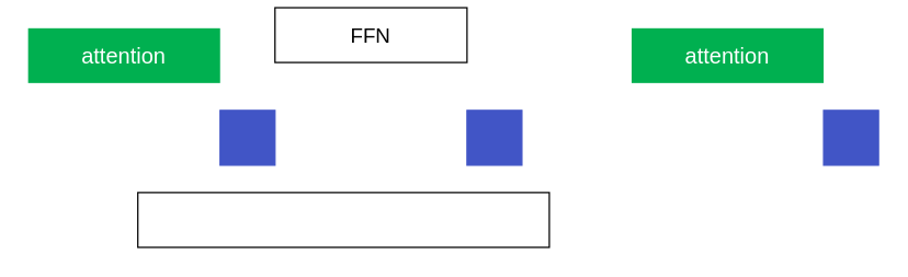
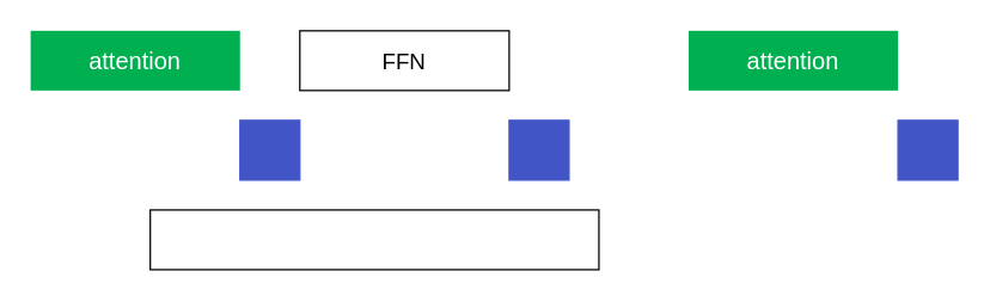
  <mxCell id="0" />
  <mxCell id="1" parent="0" />
  <mxCell id="2" value="attention" style="rounded=0;whiteSpace=wrap;html=1;strokeColor=none;fillColor=#00b050;fontSize=16;fontColor=#FFFFFF;" vertex="1" parent="1"><mxGeometry x="20" y="20" width="140" height="40" as="geometry" /></mxCell>
- <mxCell id="3" value="&lt;font style=&quot;font-size: 15px;&quot;&gt;FFN&lt;/font&gt;" style="rounded=0;whiteSpace=wrap;html=1;" vertex="1" parent="1"><mxGeometry x="200" y="5" width="140" height="40" as="geometry" /></mxCell>
+ <mxCell id="3" value="&lt;font style=&quot;font-size: 15px;&quot;&gt;FFN&lt;/font&gt;" style="rounded=0;whiteSpace=wrap;html=1;" vertex="1" parent="1"><mxGeometry x="200" y="20" width="140" height="40" as="geometry" /></mxCell>
  <mxCell id="4" value="" style="rounded=0;whiteSpace=wrap;html=1;fillColor=#4155c6;strokeColor=#4155c6;" vertex="1" parent="1"><mxGeometry x="160" y="80" width="40" height="40" as="geometry" /></mxCell>
  <mxCell id="5" value="" style="rounded=0;whiteSpace=wrap;html=1;" vertex="1" parent="1"><mxGeometry x="100" y="140" width="300" height="40" as="geometry" /></mxCell>
  <mxCell id="6" value="" style="rounded=0;whiteSpace=wrap;html=1;fillColor=#4155c6;strokeColor=#4155c6;" vertex="1" parent="1"><mxGeometry x="340" y="80" width="40" height="40" as="geometry" /></mxCell>
  <mxCell id="7" value="attention" style="rounded=0;whiteSpace=wrap;html=1;strokeColor=none;fillColor=#00b050;fontSize=16;fontColor=#FFFFFF;" vertex="1" parent="1"><mxGeometry x="460" y="20" width="140" height="40" as="geometry" /></mxCell>
  <mxCell id="8" value="" style="rounded=0;whiteSpace=wrap;html=1;fillColor=#4155c6;strokeColor=#4155c6;" vertex="1" parent="1"><mxGeometry x="600" y="80" width="40" height="40" as="geometry" /></mxCell>
